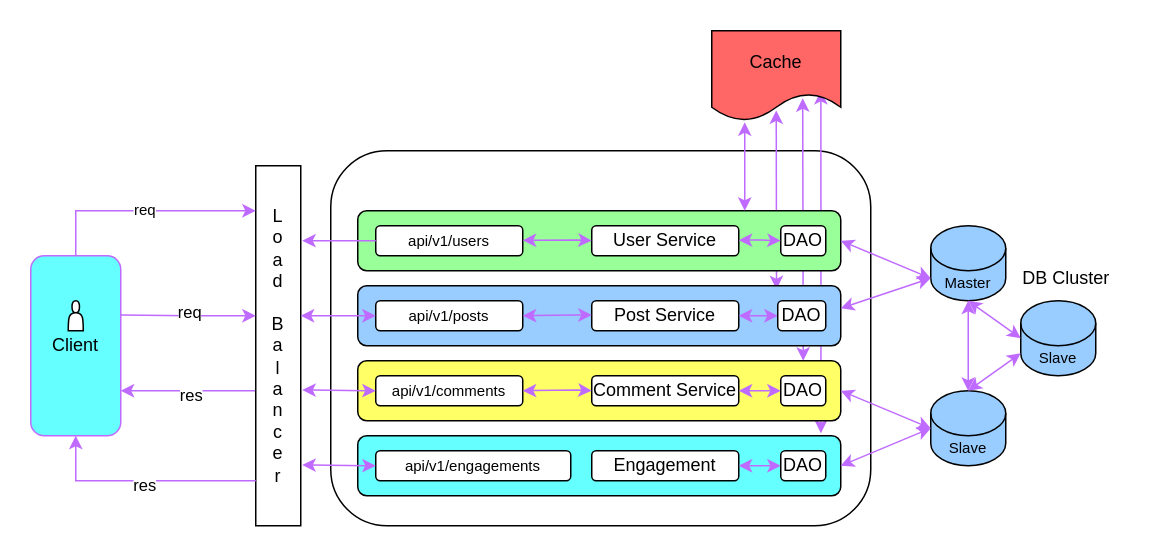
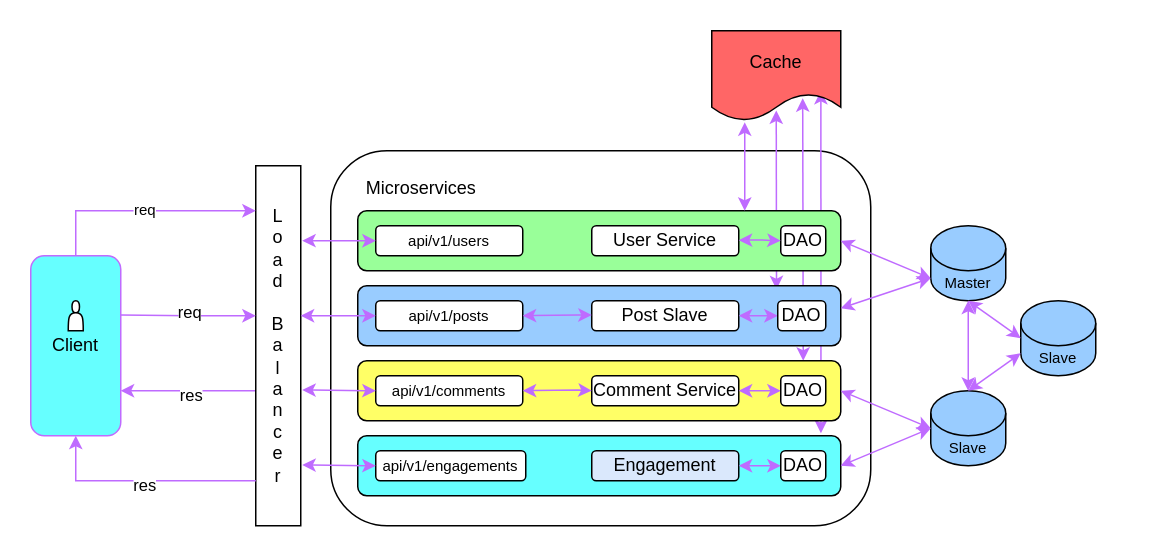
  <mxCell id="0" />
  <mxCell id="1" parent="0" />
  <mxCell id="2" value="" style="rounded=1;whiteSpace=wrap;html=1;" vertex="1" parent="1"><mxGeometry x="220" y="100" width="360" height="250" as="geometry" /></mxCell>
  <mxCell id="3" value="" style="endArrow=classic;startArrow=classic;html=1;rounded=0;strokeColor=#BF6BFF;exitX=0.705;exitY=0.75;exitDx=0;exitDy=0;exitPerimeter=0;entryX=0.867;entryY=0.058;entryDx=0;entryDy=0;entryPerimeter=0;" edge="1" parent="1" source="55"><mxGeometry width="50" height="50" relative="1" as="geometry"><mxPoint x="534.33" y="68" as="sourcePoint" /><mxPoint x="535" y="240" as="targetPoint" /></mxGeometry></mxCell>
  <mxCell id="4" value="" style="endArrow=classic;startArrow=classic;html=1;rounded=0;strokeColor=#BF6BFF;exitX=0.846;exitY=0.667;exitDx=0;exitDy=0;exitPerimeter=0;entryX=0.959;entryY=-0.042;entryDx=0;entryDy=0;entryPerimeter=0;" edge="1" parent="1" source="55" target="6"><mxGeometry width="50" height="50" relative="1" as="geometry"><mxPoint x="548.67" y="12.5" as="sourcePoint" /><mxPoint x="548.67" y="237.5" as="targetPoint" /></mxGeometry></mxCell>
  <mxCell id="5" value="" style="endArrow=classic;startArrow=classic;html=1;rounded=0;strokeColor=#BF6BFF;exitX=0.5;exitY=0.885;exitDx=0;exitDy=0;exitPerimeter=0;entryX=0.867;entryY=0.058;entryDx=0;entryDy=0;entryPerimeter=0;" edge="1" parent="1" source="55" target="8"><mxGeometry width="50" height="50" relative="1" as="geometry"><mxPoint x="516.33" y="20" as="sourcePoint" /><mxPoint x="516.33" y="129" as="targetPoint" /></mxGeometry></mxCell>
  <mxCell id="6" value="" style="rounded=1;whiteSpace=wrap;html=1;fillColor=#66FFFF;" vertex="1" parent="1"><mxGeometry x="238" y="290" width="322" height="40" as="geometry" /></mxCell>
  <mxCell id="7" value="" style="rounded=1;whiteSpace=wrap;html=1;fillColor=#FFFF66;" vertex="1" parent="1"><mxGeometry x="238" y="240" width="322" height="40" as="geometry" /></mxCell>
  <mxCell id="8" value="" style="rounded=1;whiteSpace=wrap;html=1;fillColor=#99CCFF;" vertex="1" parent="1"><mxGeometry x="238" y="190" width="322" height="40" as="geometry" /></mxCell>
  <mxCell id="9" value="" style="rounded=1;whiteSpace=wrap;html=1;fillColor=#99FF99;" vertex="1" parent="1"><mxGeometry x="238" y="140" width="322" height="40" as="geometry" /></mxCell>
  <mxCell id="10" style="edgeStyle=orthogonalEdgeStyle;rounded=0;orthogonalLoop=1;jettySize=auto;html=1;exitX=0.25;exitY=0;exitDx=0;exitDy=0;strokeColor=#BF6BFF;entryX=0.415;entryY=0.933;entryDx=0;entryDy=0;entryPerimeter=0;" edge="1" parent="1"><mxGeometry relative="1" as="geometry"><mxPoint x="172" y="260" as="sourcePoint" /><mxPoint x="80" y="260" as="targetPoint" /></mxGeometry></mxCell>
  <mxCell id="11" value="res" style="edgeLabel;html=1;align=center;verticalAlign=middle;resizable=0;points=[];strokeColor=#BF6BFF;" vertex="1" connectable="0" parent="10"><mxGeometry y="2" relative="1" as="geometry"><mxPoint as="offset" /></mxGeometry></mxCell>
  <mxCell id="12" value="Client" style="rounded=1;whiteSpace=wrap;html=1;direction=south;strokeColor=#BF6BFF;fillColor=#66ffff;" vertex="1" parent="1"><mxGeometry x="20" y="170" width="60" height="120" as="geometry" /></mxCell>
  <mxCell id="13" value="" style="shape=actor;whiteSpace=wrap;html=1;" vertex="1" parent="1"><mxGeometry x="45" y="200" width="10" height="20" as="geometry" /></mxCell>
  <mxCell id="14" value="L&lt;div&gt;o&lt;/div&gt;&lt;div&gt;a&lt;/div&gt;&lt;div&gt;d&lt;/div&gt;&lt;div&gt;&lt;br&gt;&lt;div&gt;B&lt;/div&gt;&lt;div&gt;a&lt;/div&gt;&lt;div&gt;l&lt;/div&gt;&lt;div&gt;a&lt;/div&gt;&lt;div&gt;n&lt;/div&gt;&lt;div&gt;c&lt;/div&gt;&lt;div&gt;e&lt;/div&gt;&lt;div&gt;r&lt;/div&gt;&lt;/div&gt;" style="whiteSpace=wrap;html=1;direction=south;" vertex="1" parent="1"><mxGeometry x="170" y="110" width="30" height="240" as="geometry" /></mxCell>
  <mxCell id="15" style="edgeStyle=orthogonalEdgeStyle;rounded=0;orthogonalLoop=1;jettySize=auto;html=1;exitX=0;exitY=0.5;exitDx=0;exitDy=0;entryX=0.125;entryY=1;entryDx=0;entryDy=0;entryPerimeter=0;strokeColor=#BF6BFF;" edge="1" parent="1" source="12" target="14"><mxGeometry relative="1" as="geometry"><Array as="points"><mxPoint x="50" y="140" /></Array></mxGeometry></mxCell>
  <mxCell id="16" value="&lt;font style=&quot;font-size: 10px;&quot;&gt;req&lt;/font&gt;" style="edgeLabel;html=1;align=center;verticalAlign=middle;resizable=0;points=[];" vertex="1" connectable="0" parent="15"><mxGeometry y="2" relative="1" as="geometry"><mxPoint as="offset" /></mxGeometry></mxCell>
  <mxCell id="17" style="edgeStyle=orthogonalEdgeStyle;rounded=0;orthogonalLoop=1;jettySize=auto;html=1;exitX=1;exitY=0.5;exitDx=0;exitDy=0;strokeColor=#BF6BFF;entryX=1;entryY=0.5;entryDx=0;entryDy=0;" edge="1" parent="1" target="12"><mxGeometry relative="1" as="geometry"><mxPoint x="170" y="320" as="sourcePoint" /><mxPoint x="78" y="320" as="targetPoint" /><Array as="points"><mxPoint x="50" y="320" /></Array></mxGeometry></mxCell>
  <mxCell id="18" value="res" style="edgeLabel;html=1;align=center;verticalAlign=middle;resizable=0;points=[];strokeColor=#BF6BFF;" vertex="1" connectable="0" parent="17"><mxGeometry y="2" relative="1" as="geometry"><mxPoint as="offset" /></mxGeometry></mxCell>
  <mxCell id="19" style="edgeStyle=orthogonalEdgeStyle;rounded=0;orthogonalLoop=1;jettySize=auto;html=1;exitX=0.25;exitY=0;exitDx=0;exitDy=0;strokeColor=#BF6BFF;" edge="1" parent="1"><mxGeometry relative="1" as="geometry"><mxPoint x="80" y="209.5" as="sourcePoint" /><mxPoint x="170" y="210" as="targetPoint" /></mxGeometry></mxCell>
  <mxCell id="20" value="req" style="edgeLabel;html=1;align=center;verticalAlign=middle;resizable=0;points=[];strokeColor=#BF6BFF;" vertex="1" connectable="0" parent="19"><mxGeometry y="2" relative="1" as="geometry"><mxPoint as="offset" /></mxGeometry></mxCell>
  <mxCell id="21" value="&lt;font style=&quot;font-size: 10px;&quot;&gt;api/v1/comments&lt;/font&gt;" style="rounded=1;whiteSpace=wrap;html=1;" vertex="1" parent="1"><mxGeometry x="250" y="250" width="98" height="20" as="geometry" /></mxCell>
  <mxCell id="22" value="&lt;font style=&quot;font-size: 10px;&quot;&gt;api/v1/users&lt;/font&gt;" style="rounded=1;whiteSpace=wrap;html=1;" vertex="1" parent="1"><mxGeometry x="250" y="150" width="98" height="20" as="geometry" /></mxCell>
  <mxCell id="23" value="&lt;font style=&quot;font-size: 10px;&quot;&gt;api/v1/posts&lt;/font&gt;" style="rounded=1;whiteSpace=wrap;html=1;" vertex="1" parent="1"><mxGeometry x="250" y="200" width="98" height="20" as="geometry" /></mxCell>
- <mxCell id="24" value="&lt;font style=&quot;font-size: 10px;&quot;&gt;api/v1/engagements&lt;/font&gt;" style="rounded=1;whiteSpace=wrap;html=1;" vertex="1" parent="1"><mxGeometry x="250" y="300" width="130" height="20" as="geometry" /></mxCell>
- <mxCell id="25" value="" style="endArrow=none;startArrow=classic;html=1;rounded=0;entryX=0;entryY=0.5;entryDx=0;entryDy=0;exitX=0.208;exitY=-0.033;exitDx=0;exitDy=0;exitPerimeter=0;strokeColor=#BF6BFF;" edge="1" parent="1" source="14" target="22"><mxGeometry width="50" height="50" relative="1" as="geometry"><mxPoint x="370" y="260" as="sourcePoint" /><mxPoint x="420" y="210" as="targetPoint" /></mxGeometry></mxCell>
+ <mxCell id="24" value="&lt;font style=&quot;font-size: 10px;&quot;&gt;api/v1/engagements&lt;/font&gt;" style="rounded=1;whiteSpace=wrap;html=1;" vertex="1" parent="1"><mxGeometry x="250" y="300" width="100" height="20" as="geometry" /></mxCell>
+ <mxCell id="25" value="" style="endArrow=classic;startArrow=classic;html=1;rounded=0;entryX=0;entryY=0.5;entryDx=0;entryDy=0;exitX=0.208;exitY=-0.033;exitDx=0;exitDy=0;exitPerimeter=0;strokeColor=#BF6BFF;" edge="1" parent="1" source="14" target="22"><mxGeometry width="50" height="50" relative="1" as="geometry"><mxPoint x="370" y="260" as="sourcePoint" /><mxPoint x="420" y="210" as="targetPoint" /></mxGeometry></mxCell>
  <mxCell id="26" value="" style="endArrow=classic;startArrow=classic;html=1;rounded=0;entryX=0;entryY=0.5;entryDx=0;entryDy=0;strokeColor=#BF6BFF;" edge="1" parent="1" target="23"><mxGeometry width="50" height="50" relative="1" as="geometry"><mxPoint x="200" y="210" as="sourcePoint" /><mxPoint x="301" y="209.5" as="targetPoint" /></mxGeometry></mxCell>
  <mxCell id="27" value="" style="endArrow=classic;startArrow=classic;html=1;rounded=0;exitX=0.208;exitY=-0.033;exitDx=0;exitDy=0;exitPerimeter=0;strokeColor=#BF6BFF;" edge="1" parent="1"><mxGeometry width="50" height="50" relative="1" as="geometry"><mxPoint x="201" y="259.5" as="sourcePoint" /><mxPoint x="250" y="260" as="targetPoint" /></mxGeometry></mxCell>
  <mxCell id="28" value="" style="endArrow=classic;startArrow=classic;html=1;rounded=0;exitX=0.208;exitY=-0.033;exitDx=0;exitDy=0;exitPerimeter=0;strokeColor=#BF6BFF;entryX=0;entryY=0.5;entryDx=0;entryDy=0;" edge="1" parent="1" target="24"><mxGeometry width="50" height="50" relative="1" as="geometry"><mxPoint x="201" y="309.5" as="sourcePoint" /><mxPoint x="300" y="310" as="targetPoint" /></mxGeometry></mxCell>
  <mxCell id="29" value="User Service" style="rounded=1;whiteSpace=wrap;html=1;" vertex="1" parent="1"><mxGeometry x="394" y="150" width="98" height="20" as="geometry" /></mxCell>
- <mxCell id="30" value="Post Service" style="rounded=1;whiteSpace=wrap;html=1;" vertex="1" parent="1"><mxGeometry x="394" y="200" width="98" height="20" as="geometry" /></mxCell>
+ <mxCell id="30" value="Post Slave" style="rounded=1;whiteSpace=wrap;html=1;" vertex="1" parent="1"><mxGeometry x="394" y="200" width="98" height="20" as="geometry" /></mxCell>
  <mxCell id="31" value="Comment Service" style="rounded=1;whiteSpace=wrap;html=1;" vertex="1" parent="1"><mxGeometry x="394" y="250" width="98" height="20" as="geometry" /></mxCell>
- <mxCell id="32" value="Engagement" style="rounded=1;whiteSpace=wrap;html=1;" vertex="1" parent="1"><mxGeometry x="394" y="300" width="98" height="20" as="geometry" /></mxCell>
- <mxCell id="33" value="" style="endArrow=classic;startArrow=classic;html=1;rounded=0;strokeColor=#BF6BFF;entryX=0;entryY=0.5;entryDx=0;entryDy=0;" edge="1" parent="1" source="22" target="29"><mxGeometry width="50" height="50" relative="1" as="geometry"><mxPoint x="358" y="159.5" as="sourcePoint" /><mxPoint x="415" y="159.5" as="targetPoint" /><Array as="points"><mxPoint x="385" y="159.5" /></Array></mxGeometry></mxCell>
+ <mxCell id="32" value="Engagement" style="rounded=1;whiteSpace=wrap;html=1;fillColor=#dae8fc;" vertex="1" parent="1"><mxGeometry x="394" y="300" width="98" height="20" as="geometry" /></mxCell>
  <mxCell id="34" value="" style="endArrow=classic;startArrow=classic;html=1;rounded=0;exitX=1;exitY=0.5;exitDx=0;exitDy=0;strokeColor=#BF6BFF;" edge="1" parent="1" source="23" target="30"><mxGeometry width="50" height="50" relative="1" as="geometry"><mxPoint x="358" y="209.5" as="sourcePoint" /><mxPoint x="410" y="210" as="targetPoint" /><Array as="points"><mxPoint x="385" y="209.5" /></Array></mxGeometry></mxCell>
  <mxCell id="35" value="" style="endArrow=classic;startArrow=classic;html=1;rounded=0;exitX=1;exitY=0.5;exitDx=0;exitDy=0;strokeColor=#BF6BFF;entryX=0;entryY=0.5;entryDx=0;entryDy=0;" edge="1" parent="1" source="21" target="31"><mxGeometry width="50" height="50" relative="1" as="geometry"><mxPoint x="358" y="259.5" as="sourcePoint" /><mxPoint x="410" y="260" as="targetPoint" /><Array as="points"><mxPoint x="385" y="259.5" /></Array></mxGeometry></mxCell>
  <mxCell id="36" value="DAO" style="rounded=1;whiteSpace=wrap;html=1;" vertex="1" parent="1"><mxGeometry x="520" y="150" width="30" height="20" as="geometry" /></mxCell>
  <mxCell id="37" value="" style="endArrow=classic;startArrow=classic;html=1;rounded=0;strokeColor=#BF6BFF;entryX=0;entryY=0.5;entryDx=0;entryDy=0;" edge="1" parent="1" source="29" target="36"><mxGeometry width="50" height="50" relative="1" as="geometry"><mxPoint x="470" y="160" as="sourcePoint" /><mxPoint x="516" y="160" as="targetPoint" /><Array as="points"><mxPoint x="507" y="159.5" /></Array></mxGeometry></mxCell>
  <mxCell id="38" value="" style="endArrow=classic;startArrow=classic;html=1;rounded=0;strokeColor=#BF6BFF;entryX=0;entryY=0.5;entryDx=0;entryDy=0;" edge="1" parent="1" source="30" target="39"><mxGeometry width="50" height="50" relative="1" as="geometry"><mxPoint x="492" y="210" as="sourcePoint" /><mxPoint x="640" y="210" as="targetPoint" /><Array as="points" /></mxGeometry></mxCell>
  <mxCell id="39" value="DAO" style="rounded=1;whiteSpace=wrap;html=1;" vertex="1" parent="1"><mxGeometry x="518" y="200" width="32" height="20" as="geometry" /></mxCell>
  <mxCell id="40" value="" style="endArrow=classic;startArrow=classic;html=1;rounded=0;strokeColor=#BF6BFF;entryX=0;entryY=0.5;entryDx=0;entryDy=0;exitX=1;exitY=0.5;exitDx=0;exitDy=0;" edge="1" parent="1" source="31" target="41"><mxGeometry width="50" height="50" relative="1" as="geometry"><mxPoint x="492" y="260" as="sourcePoint" /><mxPoint x="620" y="260" as="targetPoint" /><Array as="points" /></mxGeometry></mxCell>
  <mxCell id="41" value="DAO" style="rounded=1;whiteSpace=wrap;html=1;" vertex="1" parent="1"><mxGeometry x="520" y="250" width="30" height="20" as="geometry" /></mxCell>
  <mxCell id="42" value="" style="endArrow=classic;startArrow=classic;html=1;rounded=0;strokeColor=#BF6BFF;entryX=0;entryY=0.5;entryDx=0;entryDy=0;exitX=1;exitY=0.5;exitDx=0;exitDy=0;" edge="1" parent="1" source="32" target="43"><mxGeometry width="50" height="50" relative="1" as="geometry"><mxPoint x="498" y="310" as="sourcePoint" /><mxPoint x="610" y="309.5" as="targetPoint" /><Array as="points" /></mxGeometry></mxCell>
  <mxCell id="43" value="DAO" style="rounded=1;whiteSpace=wrap;html=1;" vertex="1" parent="1"><mxGeometry x="520" y="300" width="30" height="20" as="geometry" /></mxCell>
  <mxCell id="44" value="&lt;font style=&quot;font-size: 10px;&quot;&gt;Master&lt;/font&gt;" style="shape=cylinder3;whiteSpace=wrap;html=1;boundedLbl=1;backgroundOutline=1;size=15;fillColor=#99CCFF;" vertex="1" parent="1"><mxGeometry x="620" y="150" width="50" height="50" as="geometry" /></mxCell>
  <mxCell id="45" value="&lt;span style=&quot;font-size: 10px;&quot;&gt;Slave&lt;/span&gt;" style="shape=cylinder3;whiteSpace=wrap;html=1;boundedLbl=1;backgroundOutline=1;size=15;fillColor=#99CCFF;" vertex="1" parent="1"><mxGeometry x="680" y="200" width="50" height="50" as="geometry" /></mxCell>
  <mxCell id="46" value="&lt;font style=&quot;font-size: 10px;&quot;&gt;Slave&lt;/font&gt;" style="shape=cylinder3;whiteSpace=wrap;html=1;boundedLbl=1;backgroundOutline=1;size=15;fillColor=#99CCFF;" vertex="1" parent="1"><mxGeometry x="620" y="260" width="50" height="50" as="geometry" /></mxCell>
  <mxCell id="47" value="" style="endArrow=classic;startArrow=classic;html=1;rounded=0;entryX=0;entryY=0.5;entryDx=0;entryDy=0;strokeColor=#BF6BFF;entryPerimeter=0;exitX=0.5;exitY=1;exitDx=0;exitDy=0;exitPerimeter=0;" edge="1" parent="1" source="44" target="45"><mxGeometry width="50" height="50" relative="1" as="geometry"><mxPoint x="670" y="188.67" as="sourcePoint" /><mxPoint x="720" y="188.67" as="targetPoint" /></mxGeometry></mxCell>
  <mxCell id="48" value="" style="endArrow=classic;startArrow=classic;html=1;rounded=0;entryX=0.5;entryY=0;entryDx=0;entryDy=0;strokeColor=#BF6BFF;exitX=0;exitY=1;exitDx=0;exitDy=-15;exitPerimeter=0;entryPerimeter=0;" edge="1" parent="1" source="45" target="46"><mxGeometry width="50" height="50" relative="1" as="geometry"><mxPoint x="220" y="230" as="sourcePoint" /><mxPoint x="270" y="230" as="targetPoint" /></mxGeometry></mxCell>
  <mxCell id="49" value="" style="endArrow=classic;startArrow=classic;html=1;rounded=0;strokeColor=#BF6BFF;exitX=0.5;exitY=1;exitDx=0;exitDy=0;exitPerimeter=0;" edge="1" parent="1" source="44" target="46"><mxGeometry width="50" height="50" relative="1" as="geometry"><mxPoint x="737" y="246" as="sourcePoint" /><mxPoint x="700" y="275" as="targetPoint" /></mxGeometry></mxCell>
+ <mxCell id="50" value="Microservices" style="text;html=1;align=center;verticalAlign=middle;resizable=0;points=[];autosize=1;strokeColor=none;fillColor=none;" vertex="1" parent="1"><mxGeometry x="230" y="110" width="100" height="30" as="geometry" /></mxCell>
  <mxCell id="51" value="" style="endArrow=classic;startArrow=classic;html=1;rounded=0;strokeColor=#BF6BFF;exitX=0.5;exitY=1;exitDx=0;exitDy=0;exitPerimeter=0;entryX=0;entryY=1;entryDx=0;entryDy=-15;entryPerimeter=0;" edge="1" parent="1" target="44"><mxGeometry width="50" height="50" relative="1" as="geometry"><mxPoint x="560" y="160" as="sourcePoint" /><mxPoint x="560" y="220" as="targetPoint" /></mxGeometry></mxCell>
  <mxCell id="52" value="" style="endArrow=classic;startArrow=classic;html=1;rounded=0;strokeColor=#BF6BFF;exitX=0.5;exitY=1;exitDx=0;exitDy=0;exitPerimeter=0;entryX=0;entryY=1;entryDx=0;entryDy=-15;entryPerimeter=0;" edge="1" parent="1" target="44"><mxGeometry width="50" height="50" relative="1" as="geometry"><mxPoint x="560" y="205" as="sourcePoint" /><mxPoint x="640" y="230" as="targetPoint" /></mxGeometry></mxCell>
  <mxCell id="53" value="" style="endArrow=classic;startArrow=classic;html=1;rounded=0;strokeColor=#BF6BFF;exitX=1;exitY=0.5;exitDx=0;exitDy=0;entryX=0;entryY=0.5;entryDx=0;entryDy=0;entryPerimeter=0;" edge="1" parent="1" source="6" target="46"><mxGeometry width="50" height="50" relative="1" as="geometry"><mxPoint x="570" y="270" as="sourcePoint" /><mxPoint x="650" y="295" as="targetPoint" /></mxGeometry></mxCell>
  <mxCell id="54" value="" style="endArrow=classic;startArrow=classic;html=1;rounded=0;strokeColor=#BF6BFF;exitX=1;exitY=0.5;exitDx=0;exitDy=0;entryX=0;entryY=0.5;entryDx=0;entryDy=0;entryPerimeter=0;" edge="1" parent="1" target="46"><mxGeometry width="50" height="50" relative="1" as="geometry"><mxPoint x="560" y="260" as="sourcePoint" /><mxPoint x="640" y="235" as="targetPoint" /></mxGeometry></mxCell>
  <mxCell id="55" value="Cache" style="shape=document;whiteSpace=wrap;html=1;boundedLbl=1;fillColor=#FF6666;" vertex="1" parent="1"><mxGeometry x="474" y="20" width="86" height="60" as="geometry" /></mxCell>
  <mxCell id="56" value="" style="endArrow=classic;startArrow=classic;html=1;rounded=0;strokeColor=#BF6BFF;exitX=0.256;exitY=1.017;exitDx=0;exitDy=0;exitPerimeter=0;" edge="1" parent="1" source="55"><mxGeometry width="50" height="50" relative="1" as="geometry"><mxPoint x="495" y="60" as="sourcePoint" /><mxPoint x="496" y="140" as="targetPoint" /></mxGeometry></mxCell>
- <mxCell id="57" value="DB Cluster" style="text;html=1;align=center;verticalAlign=middle;resizable=0;points=[];autosize=1;strokeColor=none;fillColor=none;" vertex="1" parent="1"><mxGeometry x="670" y="170" width="80" height="30" as="geometry" /></mxCell>
